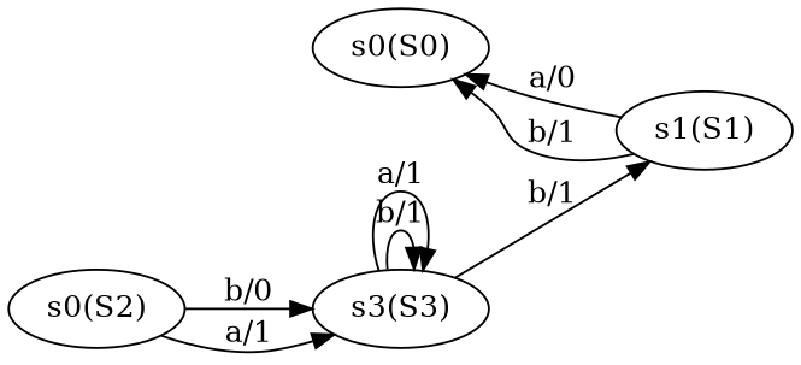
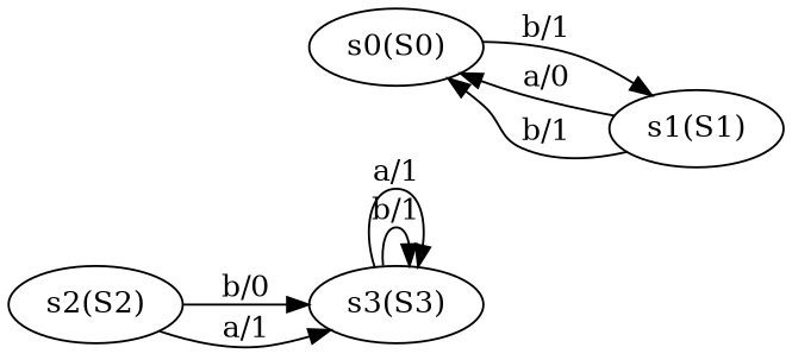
  digraph {
    rankdir=LR
    n1 [label="s0(S0)"]
    n2 [label="s1(S1)"]
-   n3 [label="s0(S2)"]
+   n3 [label="s2(S2)"]
    n4 [label="s3(S3)"]
-   n4 -> n2 [label="b/1"]
+   n1 -> n2 [label="b/1"]
    n2 -> n1 [label="a/0"]
    n2 -> n1 [label="b/1"]
    n3 -> n4 [label="b/0"]
    n3 -> n4 [label="a/1"]
    n4 -> n4 [label="b/1"]
    n4 -> n4 [label="a/1"]
  }
